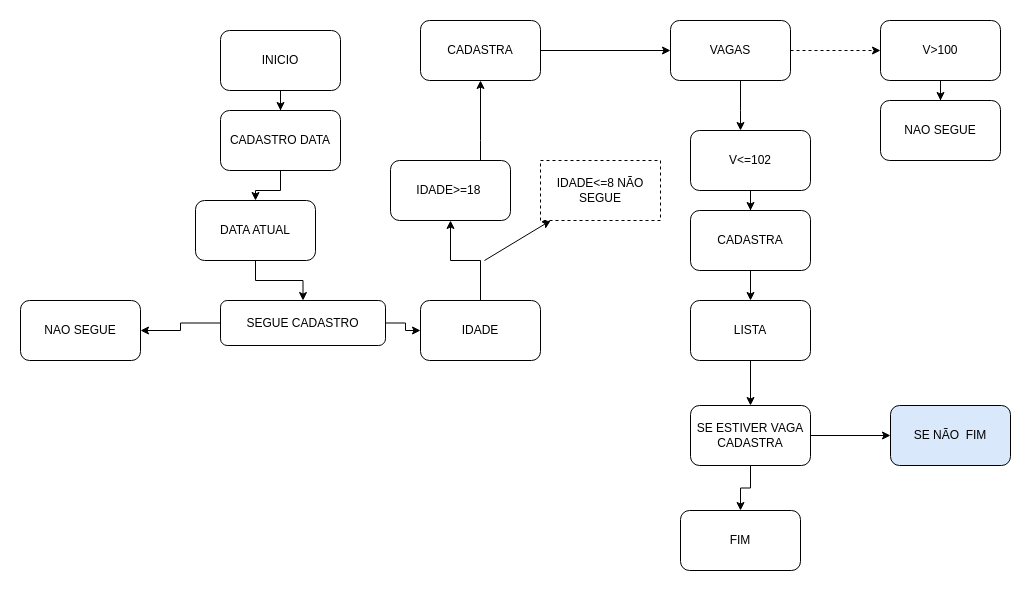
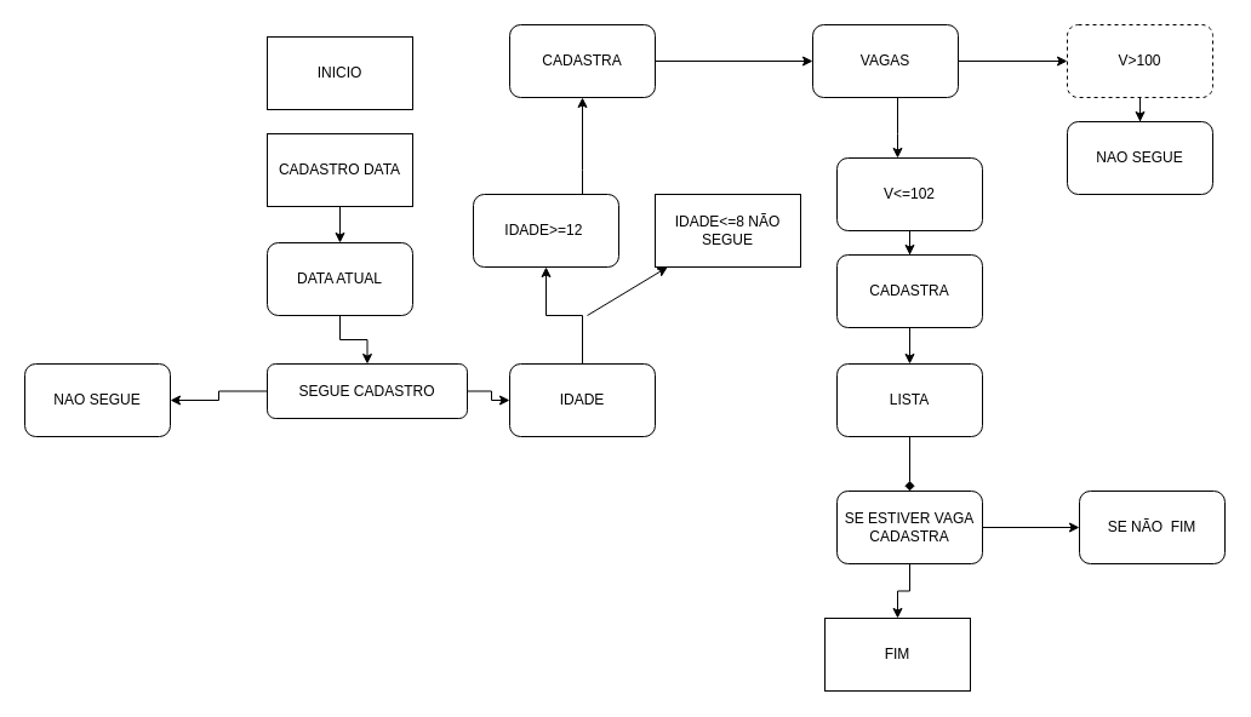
  <mxCell id="0" />
  <mxCell id="1" parent="0" />
- <mxCell id="2" value="" style="edgeStyle=orthogonalEdgeStyle;rounded=0;orthogonalLoop=1;jettySize=auto;html=1;" edge="1" parent="1" source="3" target="5"><mxGeometry relative="1" as="geometry" /></mxCell>
- <mxCell id="3" value="INICIO" style="rounded=1;whiteSpace=wrap;html=1;" vertex="1" parent="1"><mxGeometry x="220" y="30" width="120" height="60" as="geometry" /></mxCell>
+ <mxCell id="3" value="INICIO" style="whiteSpace=wrap;html=1;rounded=0;" vertex="1" parent="1"><mxGeometry x="220" y="30" width="120" height="60" as="geometry" /></mxCell>
  <mxCell id="4" value="" style="edgeStyle=orthogonalEdgeStyle;rounded=0;orthogonalLoop=1;jettySize=auto;html=1;" edge="1" parent="1" source="5" target="7"><mxGeometry relative="1" as="geometry" /></mxCell>
- <mxCell id="5" value="CADASTRO DATA" style="rounded=1;whiteSpace=wrap;html=1;" vertex="1" parent="1"><mxGeometry x="220" y="110" width="120" height="60" as="geometry" /></mxCell>
+ <mxCell id="5" value="CADASTRO DATA" style="whiteSpace=wrap;html=1;rounded=0;" vertex="1" parent="1"><mxGeometry x="220" y="110" width="120" height="60" as="geometry" /></mxCell>
  <mxCell id="6" value="" style="edgeStyle=orthogonalEdgeStyle;rounded=0;orthogonalLoop=1;jettySize=auto;html=1;" edge="1" parent="1" source="7" target="10"><mxGeometry relative="1" as="geometry" /></mxCell>
- <mxCell id="7" value="DATA ATUAL" style="rounded=1;whiteSpace=wrap;html=1;" vertex="1" parent="1"><mxGeometry x="195" y="200" width="120" height="60" as="geometry" /></mxCell>
+ <mxCell id="7" value="DATA ATUAL" style="rounded=1;whiteSpace=wrap;html=1;" vertex="1" parent="1"><mxGeometry x="220" y="200" width="120" height="60" as="geometry" /></mxCell>
  <mxCell id="8" value="" style="edgeStyle=orthogonalEdgeStyle;rounded=0;orthogonalLoop=1;jettySize=auto;html=1;" edge="1" parent="1" source="10" target="12"><mxGeometry relative="1" as="geometry" /></mxCell>
  <mxCell id="9" value="" style="edgeStyle=orthogonalEdgeStyle;rounded=0;orthogonalLoop=1;jettySize=auto;html=1;" edge="1" parent="1" source="10" target="15"><mxGeometry relative="1" as="geometry" /></mxCell>
  <mxCell id="10" value="SEGUE CADASTRO" style="rounded=1;whiteSpace=wrap;html=1;" vertex="1" parent="1"><mxGeometry x="220" y="300" width="165" height="45" as="geometry" /></mxCell>
  <mxCell id="11" value="" style="edgeStyle=orthogonalEdgeStyle;rounded=0;orthogonalLoop=1;jettySize=auto;html=1;" edge="1" parent="1" source="12" target="14"><mxGeometry relative="1" as="geometry" /></mxCell>
  <mxCell id="12" value="IDADE" style="rounded=1;whiteSpace=wrap;html=1;" vertex="1" parent="1"><mxGeometry x="420" y="300" width="120" height="60" as="geometry" /></mxCell>
  <mxCell id="13" value="" style="edgeStyle=orthogonalEdgeStyle;rounded=0;orthogonalLoop=1;jettySize=auto;html=1;" edge="1" parent="1" source="14" target="17"><mxGeometry relative="1" as="geometry"><Array as="points"><mxPoint x="480" y="140" /><mxPoint x="480" y="140" /></Array></mxGeometry></mxCell>
- <mxCell id="14" value="IDADE&amp;gt;=18&amp;nbsp;" style="rounded=1;whiteSpace=wrap;html=1;" vertex="1" parent="1"><mxGeometry x="390" y="160" width="120" height="60" as="geometry" /></mxCell>
+ <mxCell id="14" value="IDADE&amp;gt;=12&amp;nbsp;" style="rounded=1;whiteSpace=wrap;html=1;" vertex="1" parent="1"><mxGeometry x="390" y="160" width="120" height="60" as="geometry" /></mxCell>
  <mxCell id="15" value="NAO SEGUE" style="rounded=1;whiteSpace=wrap;html=1;" vertex="1" parent="1"><mxGeometry x="20" y="300" width="120" height="60" as="geometry" /></mxCell>
  <mxCell id="16" value="" style="edgeStyle=orthogonalEdgeStyle;rounded=0;orthogonalLoop=1;jettySize=auto;html=1;" edge="1" parent="1" source="17" target="20"><mxGeometry relative="1" as="geometry" /></mxCell>
  <mxCell id="17" value="CADASTRA" style="rounded=1;whiteSpace=wrap;html=1;" vertex="1" parent="1"><mxGeometry x="420" y="20" width="120" height="60" as="geometry" /></mxCell>
  <mxCell id="18" value="" style="edgeStyle=orthogonalEdgeStyle;rounded=0;orthogonalLoop=1;jettySize=auto;html=1;" edge="1" parent="1" source="20" target="22"><mxGeometry relative="1" as="geometry"><Array as="points"><mxPoint x="740" y="110" /><mxPoint x="740" y="110" /></Array></mxGeometry></mxCell>
- <mxCell id="19" value="" style="edgeStyle=orthogonalEdgeStyle;rounded=0;orthogonalLoop=1;jettySize=auto;html=1;dashed=1;" edge="1" parent="1" source="20" target="28"><mxGeometry relative="1" as="geometry" /></mxCell>
+ <mxCell id="19" value="" style="edgeStyle=orthogonalEdgeStyle;rounded=0;orthogonalLoop=1;jettySize=auto;html=1;" edge="1" parent="1" source="20" target="28"><mxGeometry relative="1" as="geometry" /></mxCell>
  <mxCell id="20" value="VAGAS" style="rounded=1;whiteSpace=wrap;html=1;" vertex="1" parent="1"><mxGeometry x="670" y="20" width="120" height="60" as="geometry" /></mxCell>
  <mxCell id="21" value="" style="edgeStyle=orthogonalEdgeStyle;rounded=0;orthogonalLoop=1;jettySize=auto;html=1;" edge="1" parent="1" source="22" target="24"><mxGeometry relative="1" as="geometry" /></mxCell>
  <mxCell id="22" value="V&amp;lt;=102" style="rounded=1;whiteSpace=wrap;html=1;" vertex="1" parent="1"><mxGeometry x="690" y="130" width="120" height="60" as="geometry" /></mxCell>
  <mxCell id="23" value="" style="edgeStyle=orthogonalEdgeStyle;rounded=0;orthogonalLoop=1;jettySize=auto;html=1;" edge="1" parent="1" source="24" target="26"><mxGeometry relative="1" as="geometry" /></mxCell>
  <mxCell id="24" value="CADASTRA" style="rounded=1;whiteSpace=wrap;html=1;" vertex="1" parent="1"><mxGeometry x="690" y="210" width="120" height="60" as="geometry" /></mxCell>
- <mxCell id="25" value="" style="edgeStyle=orthogonalEdgeStyle;rounded=0;orthogonalLoop=1;jettySize=auto;html=1;" edge="1" parent="1" source="26" target="34"><mxGeometry relative="1" as="geometry" /></mxCell>
+ <mxCell id="25" value="" style="edgeStyle=orthogonalEdgeStyle;rounded=0;orthogonalLoop=1;jettySize=auto;html=1;endArrow=diamond;" edge="1" parent="1" source="26" target="34"><mxGeometry relative="1" as="geometry" /></mxCell>
  <mxCell id="26" value="LISTA" style="rounded=1;whiteSpace=wrap;html=1;" vertex="1" parent="1"><mxGeometry x="690" y="300" width="120" height="60" as="geometry" /></mxCell>
  <mxCell id="27" value="" style="edgeStyle=orthogonalEdgeStyle;rounded=0;orthogonalLoop=1;jettySize=auto;html=1;" edge="1" parent="1" source="28" target="29"><mxGeometry relative="1" as="geometry" /></mxCell>
- <mxCell id="28" value="V&amp;gt;100" style="rounded=1;whiteSpace=wrap;html=1;" vertex="1" parent="1"><mxGeometry x="880" y="20" width="120" height="60" as="geometry" /></mxCell>
+ <mxCell id="28" value="V&amp;gt;100" style="rounded=1;whiteSpace=wrap;html=1;dashed=1;" vertex="1" parent="1"><mxGeometry x="880" y="20" width="120" height="60" as="geometry" /></mxCell>
  <mxCell id="29" value="NAO SEGUE" style="rounded=1;whiteSpace=wrap;html=1;" vertex="1" parent="1"><mxGeometry x="880" y="100" width="120" height="60" as="geometry" /></mxCell>
  <mxCell id="30" value="" style="endArrow=classic;html=1;rounded=0;" edge="1" parent="1" target="31"><mxGeometry width="50" height="50" relative="1" as="geometry"><mxPoint x="484" y="260" as="sourcePoint" /><mxPoint x="550" y="230" as="targetPoint" /></mxGeometry></mxCell>
- <mxCell id="31" value="IDADE&amp;lt;=8 NÃO SEGUE" style="rounded=0;whiteSpace=wrap;html=1;dashed=1;" vertex="1" parent="1"><mxGeometry x="540" y="160" width="120" height="60" as="geometry" /></mxCell>
+ <mxCell id="31" value="IDADE&amp;lt;=8 NÃO SEGUE" style="rounded=0;whiteSpace=wrap;html=1;" vertex="1" parent="1"><mxGeometry x="540" y="160" width="120" height="60" as="geometry" /></mxCell>
  <mxCell id="32" value="" style="edgeStyle=orthogonalEdgeStyle;rounded=0;orthogonalLoop=1;jettySize=auto;html=1;" edge="1" parent="1" source="34" target="35"><mxGeometry relative="1" as="geometry" /></mxCell>
  <mxCell id="33" value="" style="edgeStyle=orthogonalEdgeStyle;rounded=0;orthogonalLoop=1;jettySize=auto;html=1;" edge="1" parent="1" source="34" target="36"><mxGeometry relative="1" as="geometry" /></mxCell>
  <mxCell id="34" value="SE ESTIVER VAGA CADASTRA" style="rounded=1;whiteSpace=wrap;html=1;" vertex="1" parent="1"><mxGeometry x="690" y="405" width="120" height="60" as="geometry" /></mxCell>
- <mxCell id="35" value="SE NÃO&amp;nbsp; FIM" style="rounded=1;whiteSpace=wrap;html=1;fillColor=#dae8fc;" vertex="1" parent="1"><mxGeometry x="890" y="405" width="120" height="60" as="geometry" /></mxCell>
- <mxCell id="36" value="FIM" style="rounded=1;whiteSpace=wrap;html=1;" vertex="1" parent="1"><mxGeometry x="680" y="510" width="120" height="60" as="geometry" /></mxCell>
+ <mxCell id="35" value="SE NÃO&amp;nbsp; FIM" style="rounded=1;whiteSpace=wrap;html=1;" vertex="1" parent="1"><mxGeometry x="890" y="405" width="120" height="60" as="geometry" /></mxCell>
+ <mxCell id="36" value="FIM" style="whiteSpace=wrap;html=1;rounded=0;" vertex="1" parent="1"><mxGeometry x="680" y="510" width="120" height="60" as="geometry" /></mxCell>
